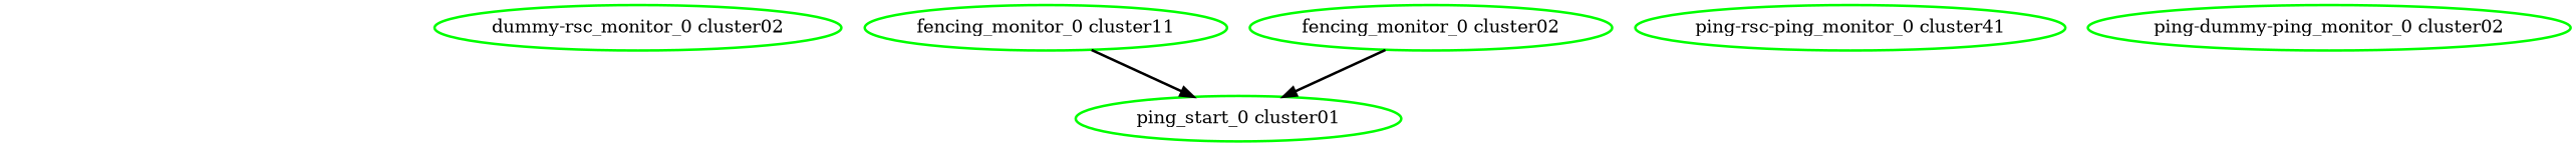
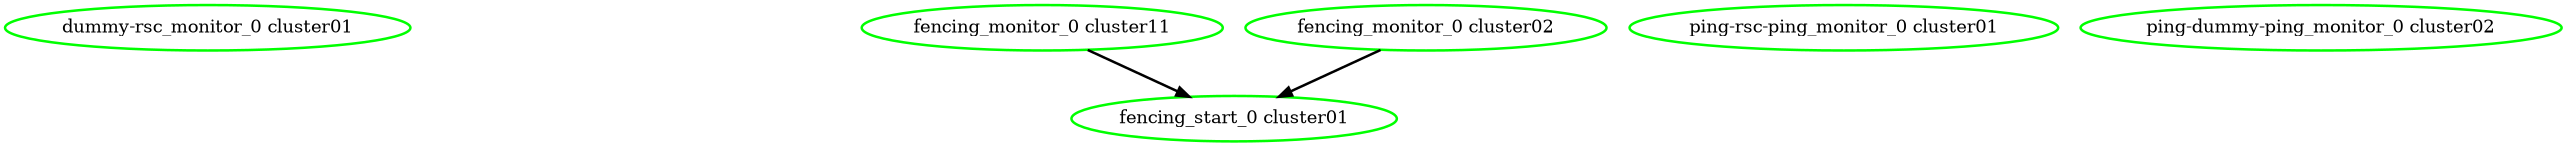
  digraph {
    node [color=green fontcolor=black style=bold]
    edge [style=bold]
-   "dummy-rsc_monitor_0 cluster02"
+   "dummy-rsc_monitor_0 cluster01"
    n3 [label="fencing_monitor_0 cluster11"]
-   "fencing_start_0 cluster01" [label="ping_start_0 cluster01"]
+   "fencing_start_0 cluster01"
    "fencing_monitor_0 cluster02"
-   "ping-rsc-ping_monitor_0 cluster01" [label="ping-rsc-ping_monitor_0 cluster41"]
+   "ping-rsc-ping_monitor_0 cluster01"
    n7 [label="ping-dummy-ping_monitor_0 cluster02"]
    n3 -> "fencing_start_0 cluster01"
    "fencing_monitor_0 cluster02" -> "fencing_start_0 cluster01"
  }
